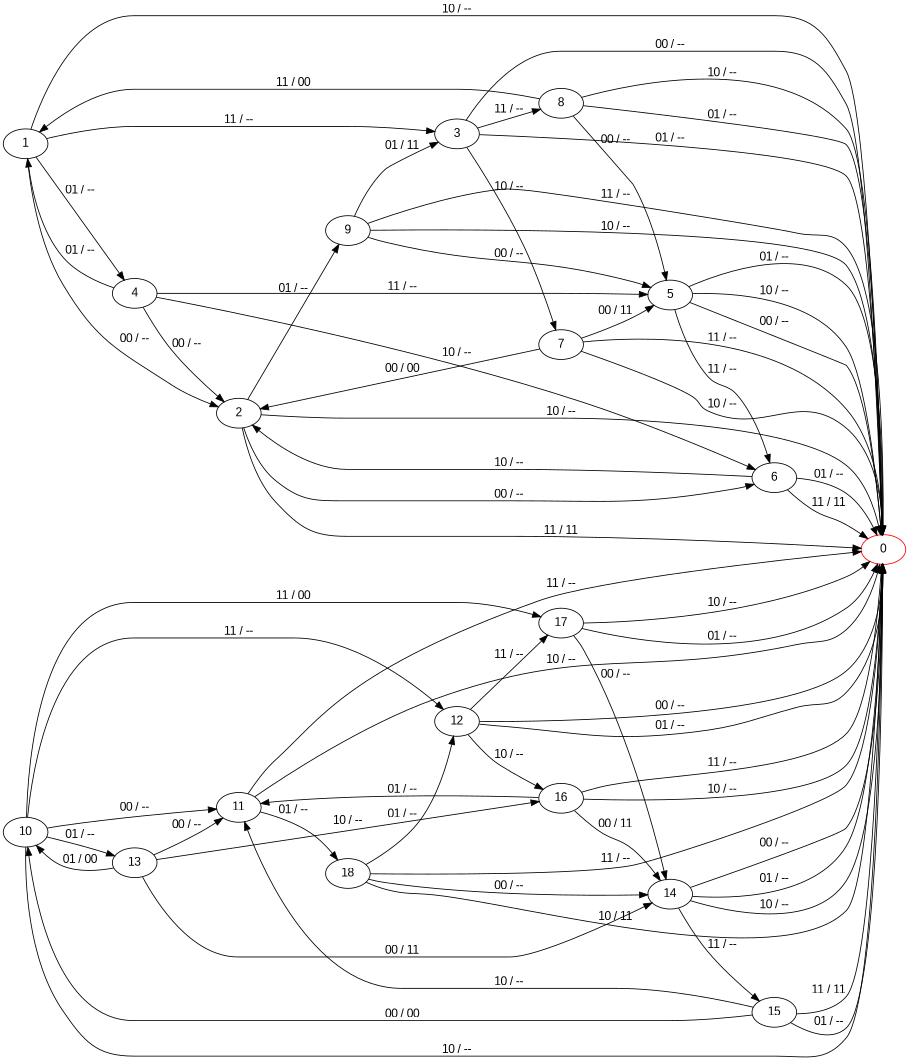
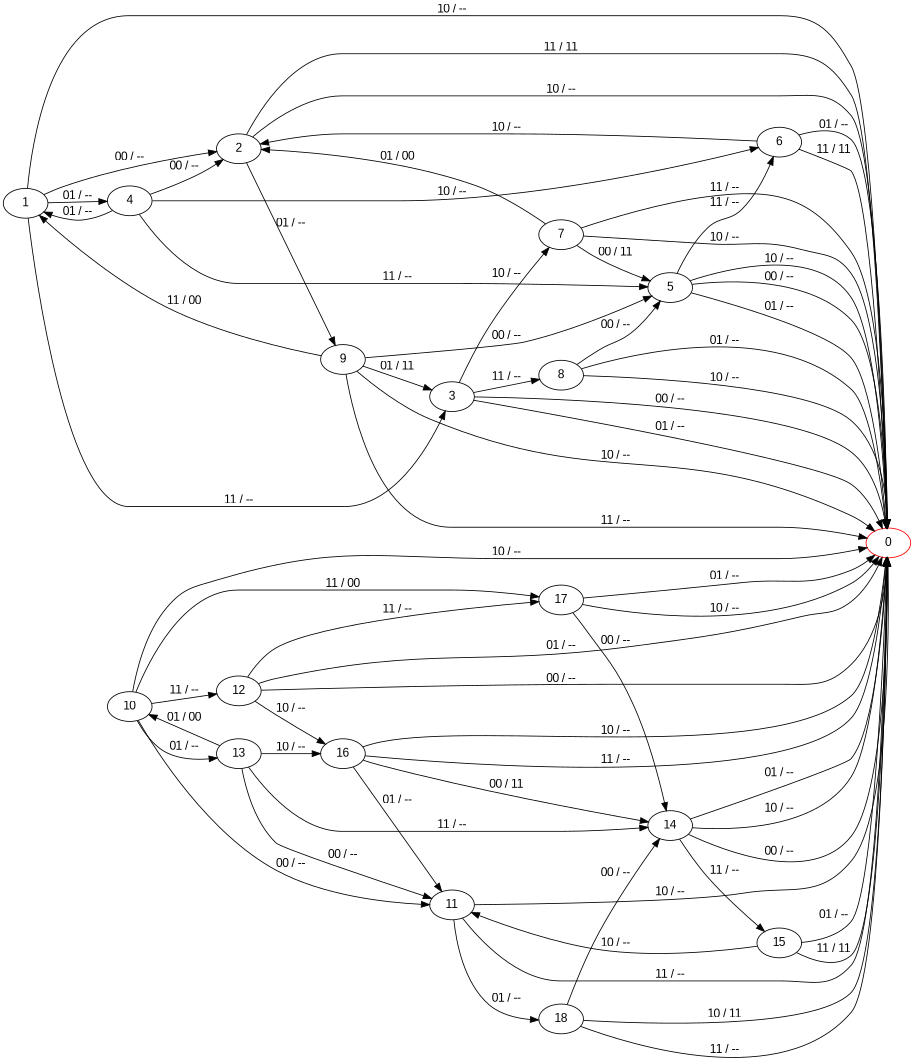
  digraph {
    fontname="Liberation Sans"
    rankdir=LR
    node [fontname="Liberation Sans"]
    edge [fontname="Liberation Sans"]
    0 [color=red]
    1
    2
    3
    4
    6
    9
    7
    8
    5
    10
    11
    12
    13
    17
    18
    16
    14
    15
    1 -> 0 [label="10 / --"]
    1 -> 2 [label="00 / --"]
    1 -> 3 [label="11 / --"]
    1 -> 4 [label="01 / --"]
    2 -> 0 [label="10 / --"]
    2 -> 0 [label="11 / 11"]
-   2 -> 6 [label="00 / --"]
    2 -> 9 [label="01 / --"]
    3 -> 0 [label="00 / --"]
    3 -> 0 [label="01 / --"]
    3 -> 7 [label="10 / --"]
    3 -> 8 [label="11 / --"]
    4 -> 1 [label="01 / --"]
    4 -> 2 [label="00 / --"]
    4 -> 6 [label="10 / --"]
    4 -> 5 [label="11 / --"]
    6 -> 0 [label="01 / --"]
    6 -> 0 [label="11 / 11"]
    6 -> 2 [label="10 / --"]
    9 -> 0 [label="10 / --"]
    9 -> 0 [label="11 / --"]
    9 -> 3 [label="01 / 11"]
    9 -> 5 [label="00 / --"]
    7 -> 0 [label="10 / --"]
    7 -> 0 [label="11 / --"]
-   7 -> 2 [label="00 / 00"]
+   7 -> 2 [label="01 / 00"]
    7 -> 5 [label="00 / 11"]
    8 -> 0 [label="01 / --"]
    8 -> 0 [label="10 / --"]
-   8 -> 1 [label="11 / 00"]
+   9 -> 1 [label="11 / 00"]
    8 -> 5 [label="00 / --"]
    5 -> 0 [label="00 / --"]
    5 -> 0 [label="01 / --"]
    5 -> 0 [label="10 / --"]
    5 -> 6 [label="11 / --"]
    10 -> 0 [label="10 / --"]
    10 -> 11 [label="00 / --"]
    10 -> 12 [label="11 / --"]
    10 -> 13 [label="01 / --"]
    10 -> 17 [label="11 / 00"]
    11 -> 0 [label="10 / --"]
    11 -> 0 [label="11 / --"]
    11 -> 18 [label="01 / --"]
    12 -> 0 [label="00 / --"]
    12 -> 0 [label="01 / --"]
    12 -> 17 [label="11 / --"]
    12 -> 16 [label="10 / --"]
    13 -> 10 [label="01 / 00"]
    13 -> 11 [label="00 / --"]
    13 -> 16 [label="10 / --"]
-   13 -> 14 [label="00 / 11"]
+   13 -> 14 [label="11 / --"]
    17 -> 0 [label="01 / --"]
    17 -> 0 [label="10 / --"]
    17 -> 14 [label="00 / --"]
    18 -> 0 [label="10 / 11"]
    18 -> 0 [label="11 / --"]
-   18 -> 12 [label="01 / --"]
    18 -> 14 [label="00 / --"]
    16 -> 0 [label="10 / --"]
    16 -> 0 [label="11 / --"]
    16 -> 11 [label="01 / --"]
    16 -> 14 [label="00 / 11"]
    14 -> 0 [label="00 / --"]
    14 -> 0 [label="01 / --"]
    14 -> 0 [label="10 / --"]
    14 -> 15 [label="11 / --"]
    15 -> 0 [label="01 / --"]
    15 -> 0 [label="11 / 11"]
-   15 -> 10 [label="00 / 00"]
    15 -> 11 [label="10 / --"]
  }
